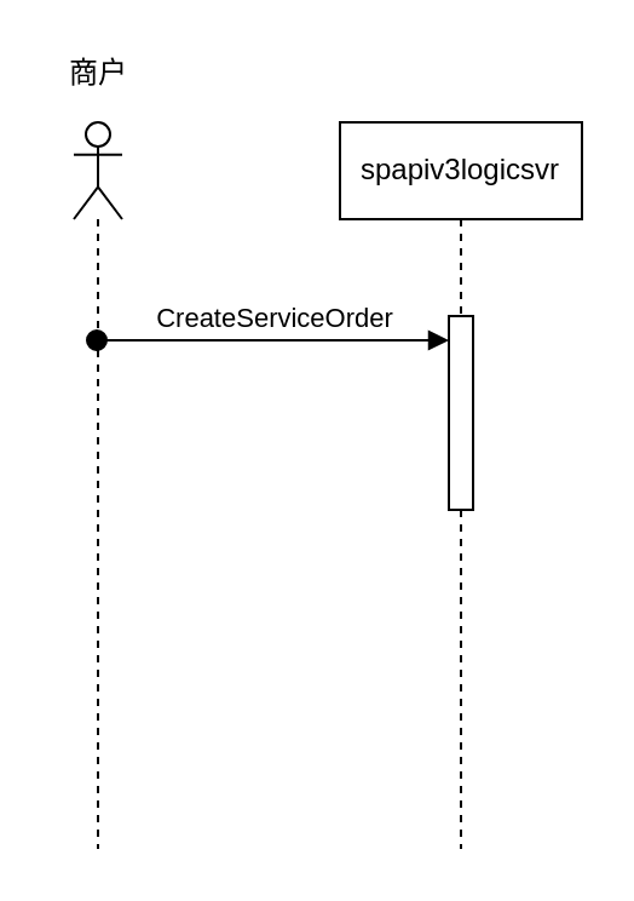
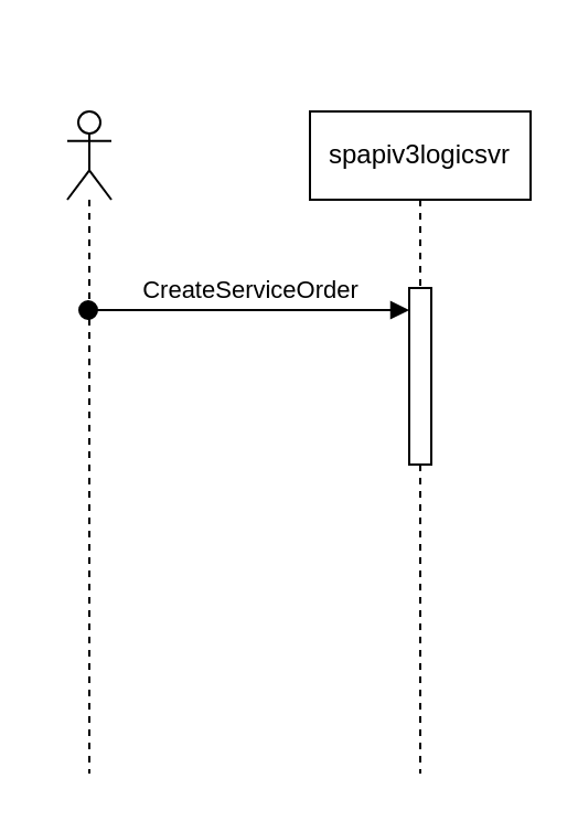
  <mxCell id="0" />
  <mxCell id="1" parent="0" />
  <mxCell id="2" value="" style="shape=umlLifeline;participant=umlActor;perimeter=lifelinePerimeter;whiteSpace=wrap;html=1;container=1;collapsible=0;recursiveResize=0;verticalAlign=top;spacingTop=36;outlineConnect=0;" vertex="1" parent="1"><mxGeometry x="30" y="50" width="20" height="300" as="geometry" /></mxCell>
- <mxCell id="3" value="商户" style="text;html=1;align=center;verticalAlign=middle;resizable=0;points=[];autosize=1;" vertex="1" parent="1"><mxGeometry x="20" y="20" width="40" height="20" as="geometry" /></mxCell>
  <mxCell id="4" value="spapiv3logicsvr" style="shape=umlLifeline;perimeter=lifelinePerimeter;whiteSpace=wrap;html=1;container=1;collapsible=0;recursiveResize=0;outlineConnect=0;" vertex="1" parent="1"><mxGeometry x="140" y="50" width="100" height="300" as="geometry" /></mxCell>
  <mxCell id="5" value="" style="html=1;points=[];perimeter=orthogonalPerimeter;" vertex="1" parent="4"><mxGeometry x="45" y="80" width="10" height="80" as="geometry" /></mxCell>
  <mxCell id="6" value="&lt;font style=&quot;font-size: 11px&quot;&gt;CreateServiceOrder&lt;/font&gt;" style="html=1;verticalAlign=bottom;startArrow=oval;endArrow=block;startSize=8;" edge="1" target="5" parent="1" source="2"><mxGeometry relative="1" as="geometry"><mxPoint x="75" y="130" as="sourcePoint" /><Array as="points"><mxPoint x="80" y="140" /></Array></mxGeometry></mxCell>
